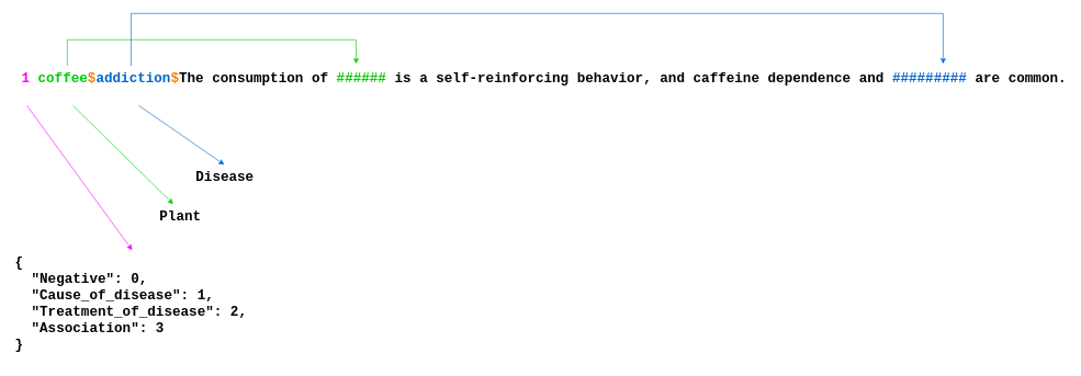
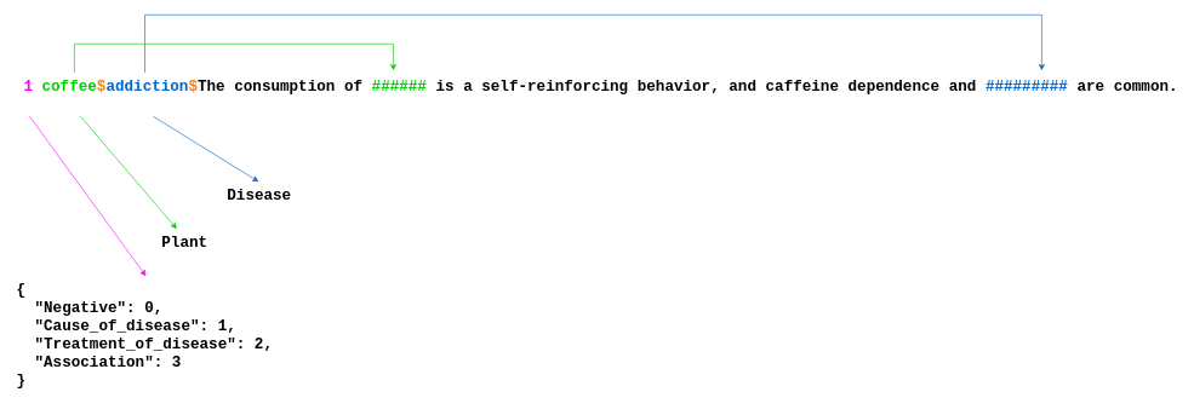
  <mxCell id="0" />
  <mxCell id="1" parent="0" />
  <mxCell id="2" style="edgeStyle=orthogonalEdgeStyle;rounded=0;orthogonalLoop=1;jettySize=auto;html=1;fontSize=21;entryX=0.882;entryY=-0.085;entryDx=0;entryDy=0;entryPerimeter=0;exitX=0.106;exitY=-0.008;exitDx=0;exitDy=0;exitPerimeter=0;strokeColor=#0066CC;" edge="1" parent="1" source="3" target="3"><mxGeometry relative="1" as="geometry"><mxPoint x="1134.615" y="270" as="targetPoint" /><mxPoint x="450" y="10" as="sourcePoint" /><Array as="points"><mxPoint x="199" y="20" /><mxPoint x="1432" y="20" /></Array></mxGeometry></mxCell>
  <mxCell id="3" value="&lt;pre style=&quot;user-select: text; display: block; font-family: &amp;quot;Courier New&amp;quot;, Courier, monospace, arial, sans-serif; margin: 0px; overflow-wrap: break-word; background-color: rgb(255, 255, 255); font-size: 21px; font-style: normal; font-variant-ligatures: normal; font-variant-caps: normal; letter-spacing: normal; orphans: 2; text-align: left; text-indent: 0px; text-transform: none; widows: 2; word-spacing: 0px; -webkit-text-stroke-width: 0px; text-decoration-thickness: initial; text-decoration-style: initial; text-decoration-color: initial;&quot; class=&quot;a-b-r-La&quot;&gt;&lt;font color=&quot;#ff00ff&quot;&gt;1&lt;/font&gt;&lt;span style=&quot;color: rgb(0, 0, 0);&quot;&gt; &lt;/span&gt;&lt;font color=&quot;#00cc00&quot;&gt;coffee&lt;/font&gt;&lt;font color=&quot;#ff8000&quot;&gt;$&lt;/font&gt;&lt;font color=&quot;#0066cc&quot;&gt;addiction&lt;/font&gt;&lt;font color=&quot;#ff8000&quot;&gt;$&lt;/font&gt;The consumption of &lt;font color=&quot;#00cc00&quot;&gt;######&lt;/font&gt; is a self-reinforcing behavior, and caffeine dependence and &lt;font color=&quot;#0066cc&quot;&gt;#########&lt;/font&gt; are common.&lt;/pre&gt;" style="text;whiteSpace=wrap;html=1;fontSize=21;fontStyle=1" vertex="1" parent="1"><mxGeometry x="30" y="100" width="1590" height="40" as="geometry" /></mxCell>
  <mxCell id="4" value="&lt;pre style=&quot;user-select: text; display: block; font-family: &amp;quot;Courier New&amp;quot;, Courier, monospace, arial, sans-serif; margin: 0px; overflow-wrap: break-word; background-color: rgb(255, 255, 255); color: rgb(0, 0, 0); font-size: 21px; font-style: normal; font-variant-ligatures: normal; font-variant-caps: normal; letter-spacing: normal; orphans: 2; text-align: left; text-indent: 0px; text-transform: none; widows: 2; word-spacing: 0px; -webkit-text-stroke-width: 0px; text-decoration-thickness: initial; text-decoration-style: initial; text-decoration-color: initial;&quot; class=&quot;a-b-r-La&quot;&gt;{&#10;  &quot;Negative&quot;: 0,&#10;  &quot;Cause_of_disease&quot;: 1,&#10;  &quot;Treatment_of_disease&quot;: 2,&#10;  &quot;Association&quot;: 3&#10;}&lt;/pre&gt;" style="text;whiteSpace=wrap;html=1;fontSize=21;fontStyle=1" vertex="1" parent="1"><mxGeometry x="20" y="380" width="360" height="170" as="geometry" /></mxCell>
  <mxCell id="5" value="" style="endArrow=classic;html=1;rounded=0;fontSize=21;entryX=0.5;entryY=0;entryDx=0;entryDy=0;fontColor=#FF00FF;strokeColor=#FF00FF;" edge="1" parent="1" target="4"><mxGeometry width="50" height="50" relative="1" as="geometry"><mxPoint x="40" y="160" as="sourcePoint" /><mxPoint x="200" y="250" as="targetPoint" /></mxGeometry></mxCell>
  <mxCell id="6" value="" style="endArrow=classic;html=1;rounded=0;fontSize=21;strokeColor=#00CC00;entryX=0.25;entryY=0;entryDx=0;entryDy=0;" edge="1" parent="1" target="7"><mxGeometry width="50" height="50" relative="1" as="geometry"><mxPoint x="110" y="160" as="sourcePoint" /><mxPoint x="210" y="320" as="targetPoint" /></mxGeometry></mxCell>
- <mxCell id="7" value="&lt;pre style=&quot;user-select: text; display: block; font-family: &amp;quot;Courier New&amp;quot;, Courier, monospace, arial, sans-serif; margin: 0px; overflow-wrap: break-word; background-color: rgb(255, 255, 255); color: rgb(0, 0, 0); font-size: 21px; font-style: normal; font-variant-ligatures: normal; font-variant-caps: normal; letter-spacing: normal; orphans: 2; text-align: left; text-indent: 0px; text-transform: none; widows: 2; word-spacing: 0px; -webkit-text-stroke-width: 0px; text-decoration-thickness: initial; text-decoration-style: initial; text-decoration-color: initial;&quot; class=&quot;a-b-r-La&quot;&gt;Plant&lt;/pre&gt;" style="text;whiteSpace=wrap;html=1;fontSize=21;fontStyle=1" vertex="1" parent="1"><mxGeometry x="240" y="310" width="90" height="40" as="geometry" /></mxCell>
- <mxCell id="8" value="&lt;pre style=&quot;user-select: text; display: block; font-family: &amp;quot;Courier New&amp;quot;, Courier, monospace, arial, sans-serif; margin: 0px; overflow-wrap: break-word; background-color: rgb(255, 255, 255); color: rgb(0, 0, 0); font-size: 21px; font-style: normal; font-variant-ligatures: normal; font-variant-caps: normal; letter-spacing: normal; orphans: 2; text-align: left; text-indent: 0px; text-transform: none; widows: 2; word-spacing: 0px; -webkit-text-stroke-width: 0px; text-decoration-thickness: initial; text-decoration-style: initial; text-decoration-color: initial;&quot; class=&quot;a-b-r-La&quot;&gt;Disease&lt;/pre&gt;" style="text;whiteSpace=wrap;html=1;fontSize=21;fontStyle=1" vertex="1" parent="1"><mxGeometry x="295" y="250" width="90" height="40" as="geometry" /></mxCell>
+ <mxCell id="7" value="&lt;pre style=&quot;user-select: text; display: block; font-family: &amp;quot;Courier New&amp;quot;, Courier, monospace, arial, sans-serif; margin: 0px; overflow-wrap: break-word; background-color: rgb(255, 255, 255); color: rgb(0, 0, 0); font-size: 21px; font-style: normal; font-variant-ligatures: normal; font-variant-caps: normal; letter-spacing: normal; orphans: 2; text-align: left; text-indent: 0px; text-transform: none; widows: 2; word-spacing: 0px; -webkit-text-stroke-width: 0px; text-decoration-thickness: initial; text-decoration-style: initial; text-decoration-color: initial;&quot; class=&quot;a-b-r-La&quot;&gt;Plant&lt;/pre&gt;" style="text;whiteSpace=wrap;html=1;fontSize=21;fontStyle=1" vertex="1" parent="1"><mxGeometry x="220" y="315" width="90" height="40" as="geometry" /></mxCell>
+ <mxCell id="8" value="&lt;pre style=&quot;user-select: text; display: block; font-family: &amp;quot;Courier New&amp;quot;, Courier, monospace, arial, sans-serif; margin: 0px; overflow-wrap: break-word; background-color: rgb(255, 255, 255); color: rgb(0, 0, 0); font-size: 21px; font-style: normal; font-variant-ligatures: normal; font-variant-caps: normal; letter-spacing: normal; orphans: 2; text-align: left; text-indent: 0px; text-transform: none; widows: 2; word-spacing: 0px; -webkit-text-stroke-width: 0px; text-decoration-thickness: initial; text-decoration-style: initial; text-decoration-color: initial;&quot; class=&quot;a-b-r-La&quot;&gt;Disease&lt;/pre&gt;" style="text;whiteSpace=wrap;html=1;fontSize=21;fontStyle=1" vertex="1" parent="1"><mxGeometry x="310" y="250" width="90" height="40" as="geometry" /></mxCell>
  <mxCell id="9" value="" style="endArrow=classic;html=1;rounded=0;fontSize=21;entryX=0.5;entryY=0;entryDx=0;entryDy=0;strokeColor=#0066CC;" edge="1" parent="1" target="8"><mxGeometry width="50" height="50" relative="1" as="geometry"><mxPoint x="210" y="160" as="sourcePoint" /><mxPoint x="220" y="330" as="targetPoint" /></mxGeometry></mxCell>
  <mxCell id="10" style="edgeStyle=orthogonalEdgeStyle;rounded=0;orthogonalLoop=1;jettySize=auto;html=1;fontSize=21;exitX=0.045;exitY=-0.008;exitDx=0;exitDy=0;exitPerimeter=0;entryX=0.321;entryY=-0.085;entryDx=0;entryDy=0;entryPerimeter=0;strokeColor=#00CC00;" edge="1" parent="1" source="3" target="3"><mxGeometry relative="1" as="geometry"><mxPoint x="590" y="190" as="targetPoint" /><Array as="points"><mxPoint x="102" y="60" /><mxPoint x="540" y="60" /></Array></mxGeometry></mxCell>
